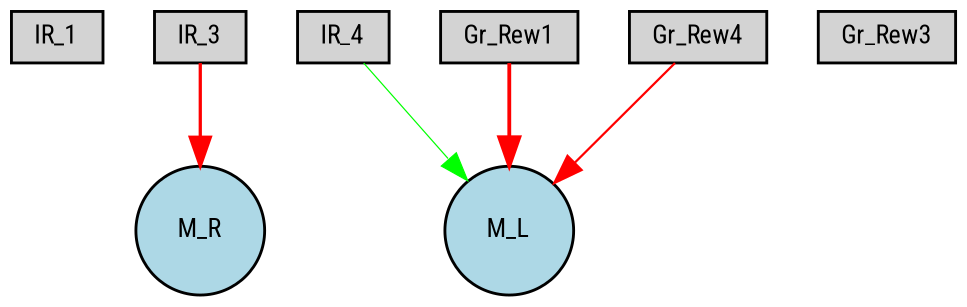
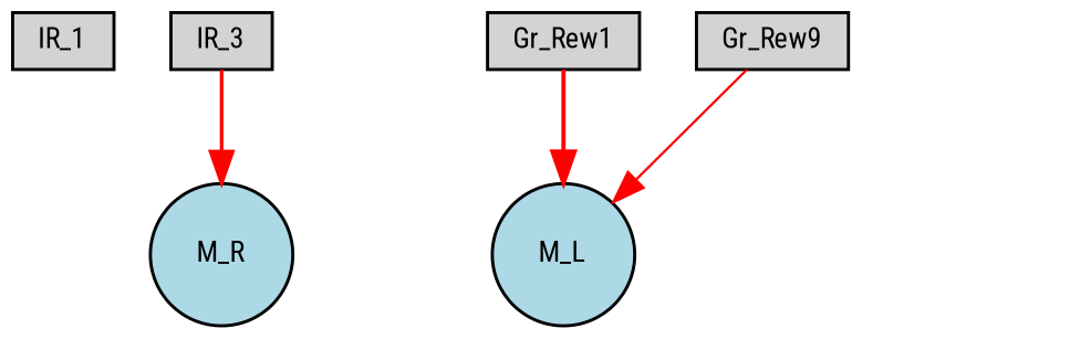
  digraph {
    fontname="Roboto Condensed"
    node [fillcolor=lightgray fontname="Roboto Condensed" fontsize=9 shape=box style=filled]
    edge [color=red fontname="Roboto Condensed" style=solid]
    IR_1 [height=0.2 width=0.2]
    M_R [fillcolor=lightblue height=0.2 shape=circle width=0.2]
    IR_3 [height=0.2 width=0.2]
-   IR_4 [height=0.2 width=0.2]
    M_L [fillcolor=lightblue height=0.2 shape=circle width=0.2]
    Gr_Rew1 [height=0.2 width=0.2]
-   Gr_Rew3 [height=0.2 width=0.2]
-   Gr_Rew4 [height=0.2 width=0.2]
+   Gr_Rew4 [height=0.2 width=0.2 label=Gr_Rew9]
    IR_3 -> M_R [penwidth=1.13765091873]
-   IR_4 -> M_L [color=green penwidth=0.421285151094]
    Gr_Rew1 -> M_L [penwidth=1.33611224625]
    Gr_Rew4 -> M_L [penwidth=0.773769629033]
  }
